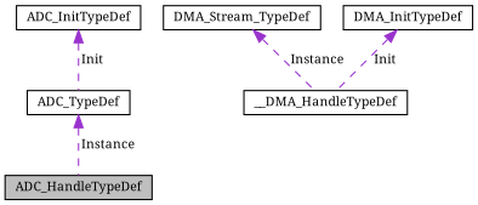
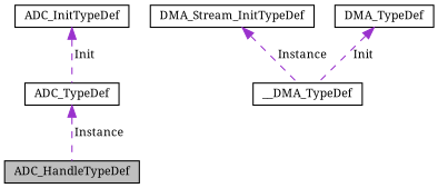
  digraph {
    fontname="Noto Serif"
    node [color=black fillcolor=white fontname="Noto Serif" fontsize=10 shape=record style=filled]
    edge [color=darkorchid3 dir=back fontname="Noto Serif" fontsize=10 labelfontname=Helvetica labelfontsize=10 style=dashed]
    n1 [fillcolor=grey75 fontcolor=black height=0.2 label=ADC_HandleTypeDef width=0.4]
-   n2 [height=0.2 label=__DMA_HandleTypeDef width=0.4]
-   n3 [height=0.2 label=DMA_Stream_TypeDef width=0.4]
-   n4 [height=0.2 label=DMA_InitTypeDef width=0.4]
+   n2 [height=0.2 label=__DMA_TypeDef width=0.4]
+   n3 [height=0.2 label=DMA_Stream_InitTypeDef width=0.4]
+   n4 [height=0.2 label=DMA_TypeDef width=0.4]
    n5 [height=0.2 label=ADC_TypeDef width=0.4]
    n6 [height=0.2 label=ADC_InitTypeDef width=0.4]
    n3 -> n2 [label=" Instance"]
    n4 -> n2 [label=" Init"]
    n5 -> n1 [label=" Instance"]
    n6 -> n5 [label=" Init"]
  }
